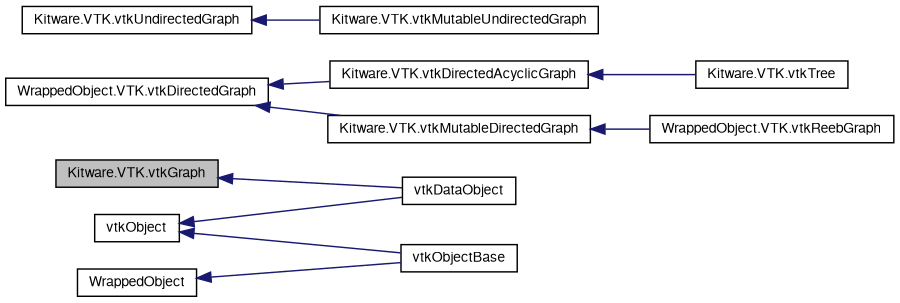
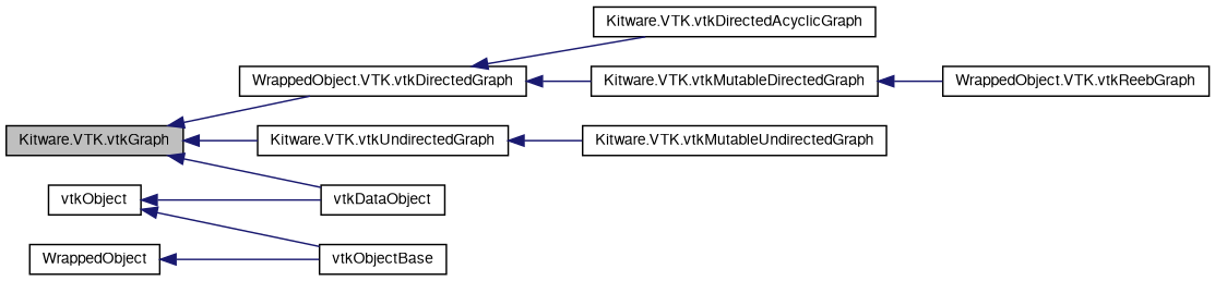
  digraph {
    rankdir=LR
    node [color=black fontname=FreeSans fontsize=10 shape=record]
    edge [color=midnightblue dir=back fontname=FreeSans fontsize=10 labelfontname=FreeSans labelfontsize=10 style=solid]
    n1 [fillcolor=grey75 fontcolor=black height=0.2 label="Kitware.VTK.vtkGraph" style=filled width=0.4]
    n2 [height=0.2 label="WrappedObject.VTK.vtkDirectedGraph" width=0.4]
    n3 [height=0.2 label="Kitware.VTK.vtkUndirectedGraph" width=0.4]
    n4 [height=0.2 label=vtkDataObject width=0.4]
    n5 [height=0.2 label="Kitware.VTK.vtkDirectedAcyclicGraph" width=0.4]
    n6 [height=0.2 label="Kitware.VTK.vtkMutableDirectedGraph" width=0.4]
    n7 [height=0.2 label="Kitware.VTK.vtkMutableUndirectedGraph" width=0.4]
    n8 [height=0.2 label=vtkObject width=0.4]
    n9 [height=0.2 label=vtkObjectBase width=0.4]
    n10 [height=0.2 label=WrappedObject width=0.4]
-   n11 [height=0.2 label="Kitware.VTK.vtkTree" width=0.4]
    n12 [height=0.2 label="WrappedObject.VTK.vtkReebGraph" width=0.4]
+   n1 -> n2
+   n1 -> n3
    n1 -> n4
    n2 -> n5
    n2 -> n6
    n3 -> n7
-   n5 -> n11
    n6 -> n12
    n8 -> n4
    n8 -> n9
    n10 -> n9
  }
